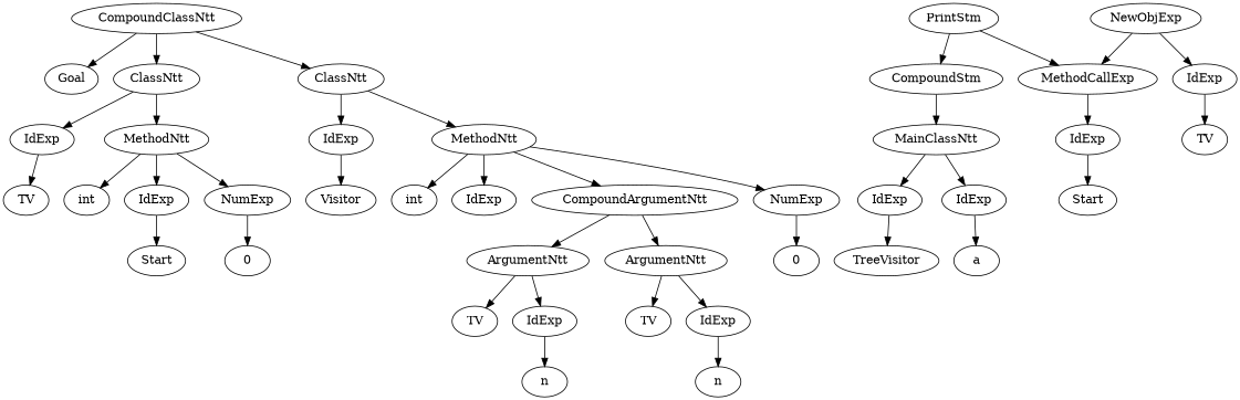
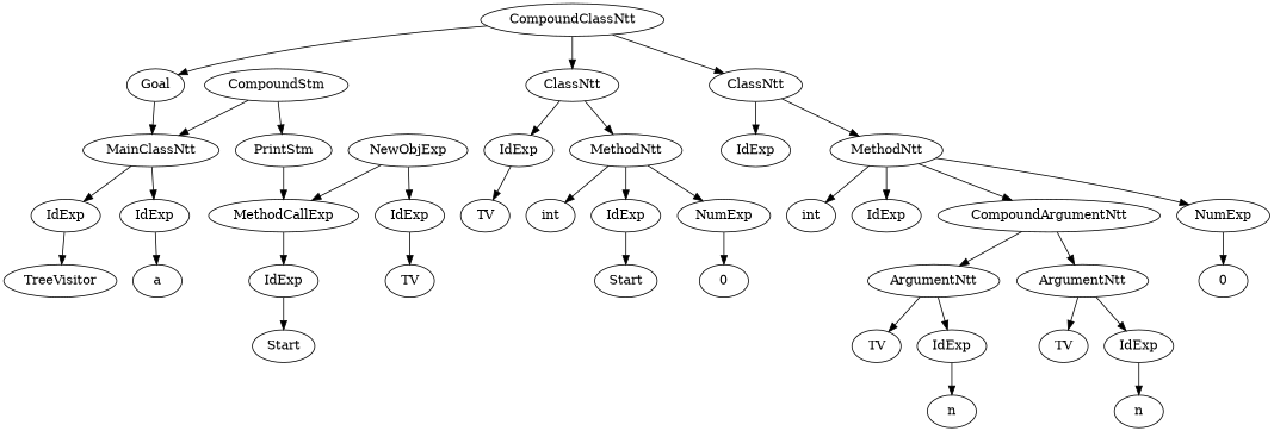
  digraph {
    n1 [label=Goal]
    n2 [label=MainClassNtt]
    n3 [label=IdExp]
    n4 [label=IdExp]
    n5 [label=CompoundClassNtt]
    n6 [label=ClassNtt]
    n7 [label=ClassNtt]
    n8 [label=TreeVisitor]
    n9 [label=a]
    n10 [label=CompoundStm]
    n11 [label=PrintStm]
    n12 [label=MethodCallExp]
    n13 [label=IdExp]
    n14 [label=NewObjExp]
    n15 [label=IdExp]
    n16 [label=Start]
    n17 [label=TV]
    n18 [label=IdExp]
    n19 [label=MethodNtt]
    n20 [label=IdExp]
    n21 [label=MethodNtt]
    n22 [label=TV]
    n23 [label=int]
    n24 [label=IdExp]
    n25 [label=NumExp]
    n26 [label=Start]
    n27 [label=0]
-   n28 [label=Visitor]
    n29 [label=int]
    n30 [label=IdExp]
    n31 [label=CompoundArgumentNtt]
    n32 [label=NumExp]
    n33 [label=ArgumentNtt]
    n34 [label=ArgumentNtt]
    n35 [label=0]
    n36 [label=TV]
    n37 [label=IdExp]
    n38 [label=TV]
    n39 [label=IdExp]
    n40 [label=n]
    n41 [label=n]
+   n1 -> n2
    n2 -> n3
    n2 -> n4
    n3 -> n8
    n4 -> n9
    n5 -> n1
    n5 -> n6
    n5 -> n7
    n6 -> n18
    n6 -> n19
    n7 -> n20
    n7 -> n21
    n10 -> n2
-   n11 -> n10
+   n10 -> n11
    n11 -> n12
    n12 -> n13
    n13 -> n16
    n14 -> n12
    n14 -> n15
    n15 -> n17
    n18 -> n22
    n19 -> n23
    n19 -> n24
    n19 -> n25
-   n20 -> n28
    n21 -> n29
    n21 -> n30
    n21 -> n31
    n21 -> n32
    n24 -> n26
    n25 -> n27
    n31 -> n33
    n31 -> n34
    n32 -> n35
    n33 -> n36
    n33 -> n37
    n34 -> n38
    n34 -> n39
    n37 -> n40
    n39 -> n41
  }
